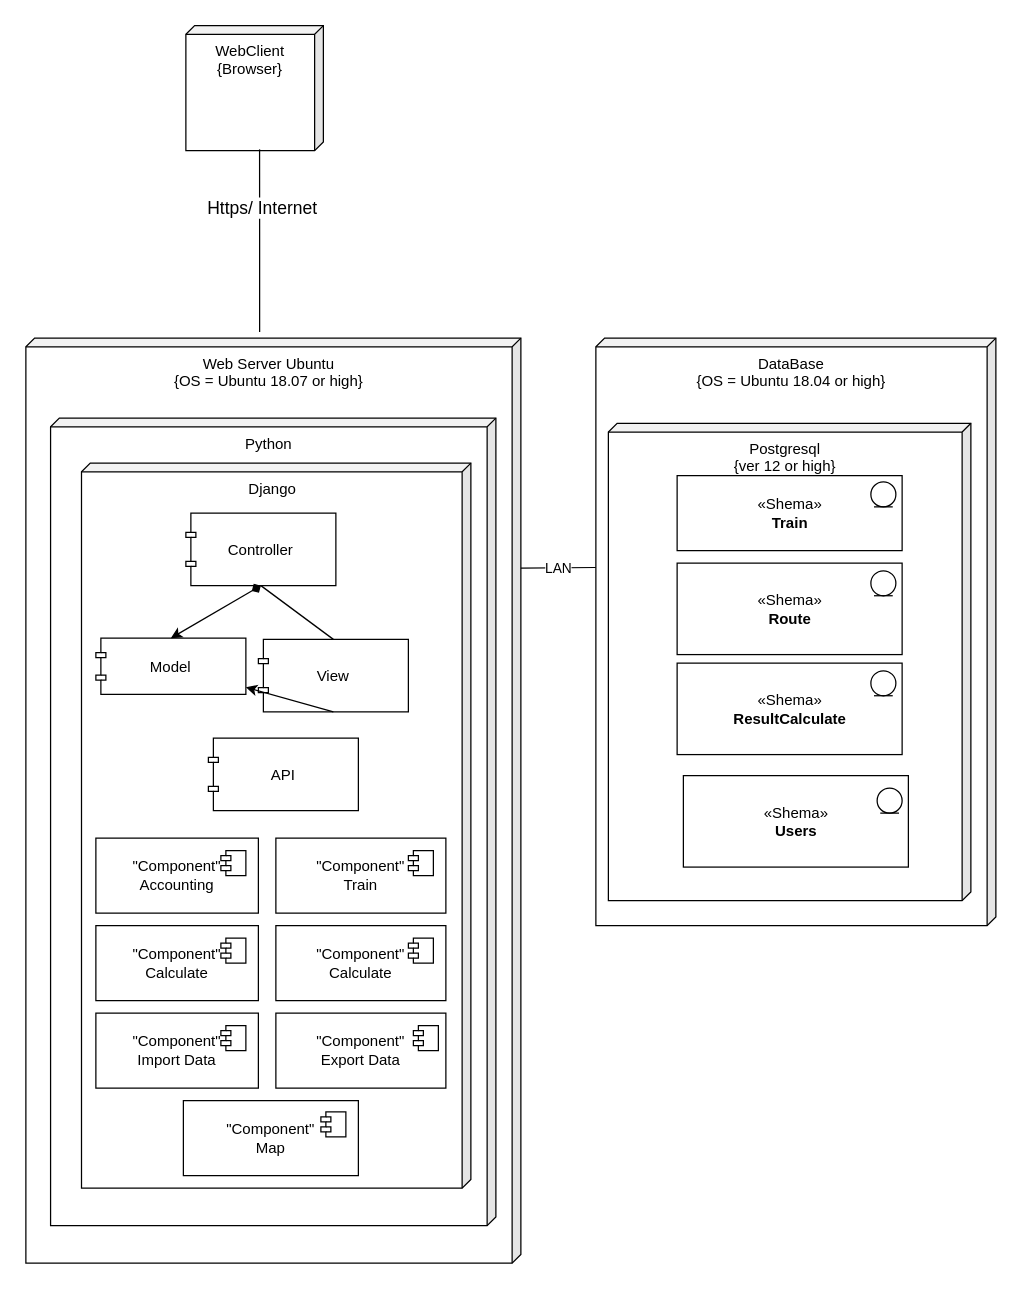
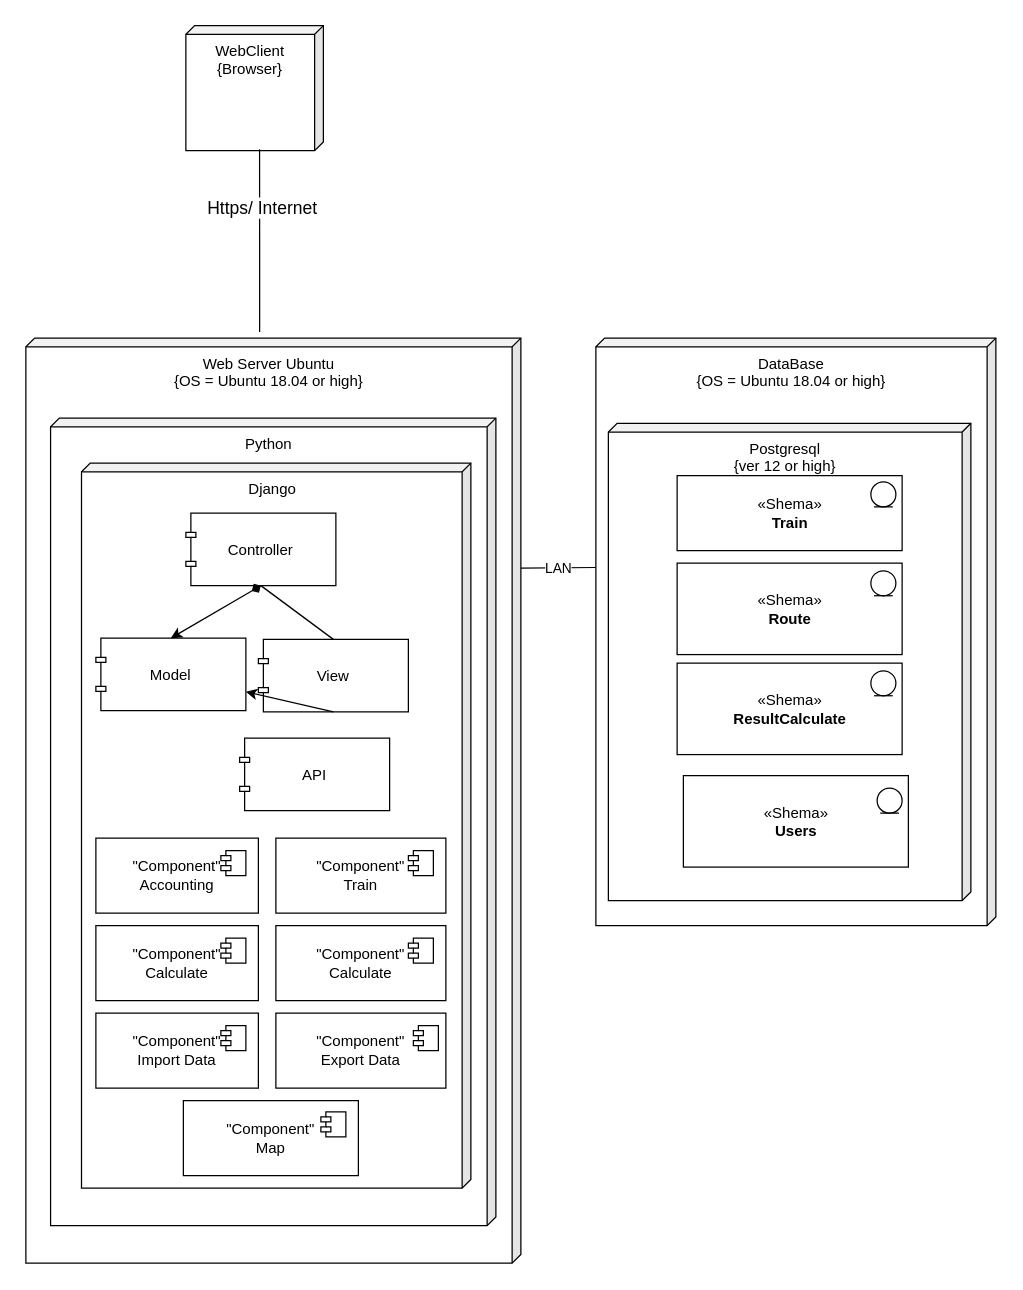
  <mxCell id="0" />
  <mxCell id="1" parent="0" />
  <mxCell id="2" value="WebClient&lt;br&gt;{Browser}" style="shape=cube;whiteSpace=wrap;html=1;boundedLbl=1;backgroundOutline=1;darkOpacity=0.05;darkOpacity2=0.1;size=7;flipV=0;flipH=1;verticalAlign=top;gradientColor=none;gradientDirection=east;" parent="1" vertex="1"><mxGeometry x="148" y="20" width="110" height="100" as="geometry" /></mxCell>
- <mxCell id="3" value="Web Server Ubuntu&lt;br&gt;{OS = Ubuntu 18.07 or high}" style="shape=cube;whiteSpace=wrap;html=1;boundedLbl=1;backgroundOutline=1;darkOpacity=0.05;darkOpacity2=0.1;size=7;flipV=0;flipH=1;verticalAlign=top;gradientColor=none;gradientDirection=east;" parent="1" vertex="1"><mxGeometry x="20" y="270" width="396" height="740" as="geometry" /></mxCell>
+ <mxCell id="3" value="Web Server Ubuntu&lt;br&gt;{OS = Ubuntu 18.04 or high}" style="shape=cube;whiteSpace=wrap;html=1;boundedLbl=1;backgroundOutline=1;darkOpacity=0.05;darkOpacity2=0.1;size=7;flipV=0;flipH=1;verticalAlign=top;gradientColor=none;gradientDirection=east;" parent="1" vertex="1"><mxGeometry x="20" y="270" width="396" height="740" as="geometry" /></mxCell>
  <mxCell id="4" value="LAN" style="endArrow=none;html=1;entryX=0;entryY=0;entryDx=320;entryDy=183.5;entryPerimeter=0;" parent="1" target="7" edge="1"><mxGeometry width="50" height="50" relative="1" as="geometry"><mxPoint x="416" y="454" as="sourcePoint" /><mxPoint x="386" y="310" as="targetPoint" /></mxGeometry></mxCell>
  <mxCell id="5" value="" style="group" parent="1" vertex="1" connectable="0"><mxGeometry x="476" y="270" width="320" height="540" as="geometry" /></mxCell>
  <mxCell id="6" value="" style="group" parent="5" vertex="1" connectable="0"><mxGeometry width="320" height="540" as="geometry" /></mxCell>
  <mxCell id="7" value="DataBase&lt;br&gt;{OS = Ubuntu 18.04 or high}" style="shape=cube;whiteSpace=wrap;html=1;boundedLbl=1;backgroundOutline=1;darkOpacity=0.05;darkOpacity2=0.1;size=7;flipV=0;flipH=1;verticalAlign=top;gradientColor=none;gradientDirection=east;" parent="6" vertex="1"><mxGeometry width="320" height="470" as="geometry" /></mxCell>
  <mxCell id="8" value="Postgresql&lt;br&gt;{ver 12 or high}" style="shape=cube;whiteSpace=wrap;html=1;boundedLbl=1;backgroundOutline=1;darkOpacity=0.05;darkOpacity2=0.1;size=7;flipV=0;flipH=1;verticalAlign=top;gradientColor=none;gradientDirection=east;" parent="6" vertex="1"><mxGeometry x="10" y="68.15" width="290" height="381.85" as="geometry" /></mxCell>
  <mxCell id="9" value="" style="group" parent="6" vertex="1" connectable="0"><mxGeometry x="65" y="430.004" width="180" height="73.171" as="geometry" /></mxCell>
  <mxCell id="10" value="«Shema»&lt;br&gt;&lt;b&gt;Users&lt;/b&gt;" style="html=1;dropTarget=0;" parent="6" vertex="1"><mxGeometry x="70" y="350.004" width="180" height="73.171" as="geometry" /></mxCell>
  <mxCell id="11" value="" style="ellipse;shape=umlEntity;whiteSpace=wrap;html=1;" parent="6" vertex="1"><mxGeometry x="225" y="360.001" width="20" height="20" as="geometry" /></mxCell>
  <mxCell id="12" value="" style="group" parent="5" vertex="1" connectable="0"><mxGeometry x="65" y="110" width="180" height="60" as="geometry" /></mxCell>
  <mxCell id="13" value="«Shema»&lt;br&gt;&lt;b&gt;Train&lt;/b&gt;" style="html=1;dropTarget=0;" parent="12" vertex="1"><mxGeometry width="180" height="60" as="geometry" /></mxCell>
  <mxCell id="14" value="" style="ellipse;shape=umlEntity;whiteSpace=wrap;html=1;" parent="12" vertex="1"><mxGeometry x="155" y="5" width="20" height="20" as="geometry" /></mxCell>
  <mxCell id="15" value="" style="group" parent="5" vertex="1" connectable="0"><mxGeometry x="65" y="180.005" width="180" height="73.171" as="geometry" /></mxCell>
  <mxCell id="16" value="«Shema»&lt;br&gt;&lt;b&gt;Route&lt;/b&gt;" style="html=1;dropTarget=0;" parent="15" vertex="1"><mxGeometry width="180" height="73.171" as="geometry" /></mxCell>
  <mxCell id="17" value="" style="ellipse;shape=umlEntity;whiteSpace=wrap;html=1;" parent="15" vertex="1"><mxGeometry x="155" y="6.098" width="20" height="20" as="geometry" /></mxCell>
  <mxCell id="18" value="" style="group" parent="5" vertex="1" connectable="0"><mxGeometry x="65" y="259.998" width="180" height="73.171" as="geometry" /></mxCell>
  <mxCell id="19" value="«Shema»&lt;br&gt;&lt;b&gt;ResultCalculate&lt;/b&gt;" style="html=1;dropTarget=0;" parent="18" vertex="1"><mxGeometry width="180" height="73.171" as="geometry" /></mxCell>
  <mxCell id="20" value="" style="ellipse;shape=umlEntity;whiteSpace=wrap;html=1;" parent="18" vertex="1"><mxGeometry x="155" y="6.098" width="20" height="20" as="geometry" /></mxCell>
  <mxCell id="21" value="" style="group" parent="5" vertex="1" connectable="0"><mxGeometry x="65" y="345.364" width="180" height="73.171" as="geometry" /></mxCell>
  <mxCell id="22" value="" style="endArrow=none;html=1;entryX=0.464;entryY=0.99;entryDx=0;entryDy=0;entryPerimeter=0;" parent="1" target="2" edge="1"><mxGeometry width="50" height="50" relative="1" as="geometry"><mxPoint x="207" y="265" as="sourcePoint" /><mxPoint x="456" y="200" as="targetPoint" /><Array as="points"><mxPoint x="207" y="180" /></Array></mxGeometry></mxCell>
  <mxCell id="23" value="&lt;span style=&quot;font-size: 14px&quot;&gt;Https/ Internet&lt;/span&gt;" style="edgeLabel;html=1;align=center;verticalAlign=middle;resizable=0;points=[];" parent="22" vertex="1" connectable="0"><mxGeometry x="0.357" y="-2" relative="1" as="geometry"><mxPoint as="offset" /></mxGeometry></mxCell>
  <mxCell id="24" value="Python" style="shape=cube;whiteSpace=wrap;html=1;boundedLbl=1;backgroundOutline=1;darkOpacity=0.05;darkOpacity2=0.1;size=7;flipV=0;flipH=1;verticalAlign=top;gradientColor=none;gradientDirection=east;" parent="1" vertex="1"><mxGeometry x="39.75" y="334" width="356.25" height="646" as="geometry" /></mxCell>
  <mxCell id="25" value="Django" style="shape=cube;whiteSpace=wrap;html=1;boundedLbl=1;backgroundOutline=1;darkOpacity=0.05;darkOpacity2=0.1;size=7;flipV=0;flipH=1;verticalAlign=top;gradientColor=none;gradientDirection=east;" parent="1" vertex="1"><mxGeometry x="64.5" y="370" width="311.5" height="580" as="geometry" /></mxCell>
- <mxCell id="26" value="Model" style="shape=component;jettyWidth=8;jettyHeight=4;" parent="1" vertex="1"><mxGeometry x="76" y="510" width="120" height="45" as="geometry" /></mxCell>
+ <mxCell id="26" value="Model" style="shape=component;jettyWidth=8;jettyHeight=4;" parent="1" vertex="1"><mxGeometry x="76" y="510" width="120" height="58" as="geometry" /></mxCell>
  <mxCell id="27" value="View" style="shape=component;jettyWidth=8;jettyHeight=4;" parent="1" vertex="1"><mxGeometry x="206" y="511" width="120" height="58" as="geometry" /></mxCell>
  <mxCell id="28" value="Controller" style="shape=component;jettyWidth=8;jettyHeight=4;" parent="1" vertex="1"><mxGeometry x="148" y="410" width="120" height="58" as="geometry" /></mxCell>
- <mxCell id="29" value="API" style="shape=component;jettyWidth=8;jettyHeight=4;" parent="1" vertex="1"><mxGeometry x="166" y="590" width="120" height="58" as="geometry" /></mxCell>
+ <mxCell id="29" value="API" style="shape=component;jettyWidth=8;jettyHeight=4;" parent="1" vertex="1"><mxGeometry x="191" y="590" width="120" height="58" as="geometry" /></mxCell>
  <mxCell id="30" value="" style="endArrow=diamond;startArrow=classic;html=1;entryX=0.5;entryY=1;entryDx=0;entryDy=0;exitX=0.5;exitY=0;exitDx=0;exitDy=0;" parent="1" target="28" edge="1" source="26"><mxGeometry width="50" height="50" relative="1" as="geometry"><mxPoint x="146" y="690" as="sourcePoint" /><mxPoint x="156" y="710" as="targetPoint" /></mxGeometry></mxCell>
  <mxCell id="31" value="" style="endArrow=none;html=1;entryX=0.5;entryY=0;entryDx=0;entryDy=0;exitX=0.5;exitY=1;exitDx=0;exitDy=0;" parent="1" source="28" target="27" edge="1"><mxGeometry width="50" height="50" relative="1" as="geometry"><mxPoint x="106" y="760" as="sourcePoint" /><mxPoint x="156" y="710" as="targetPoint" /></mxGeometry></mxCell>
  <mxCell id="32" value="" style="endArrow=classic;html=1;exitX=0.5;exitY=1;exitDx=0;exitDy=0;" parent="1" source="27" target="26" edge="1"><mxGeometry width="50" height="50" relative="1" as="geometry"><mxPoint x="106" y="760" as="sourcePoint" /><mxPoint x="156" y="710" as="targetPoint" /></mxGeometry></mxCell>
  <mxCell id="33" value="&quot;Component&quot;&lt;br&gt;Accounting" style="rounded=0;whiteSpace=wrap;html=1;" vertex="1" parent="1"><mxGeometry x="76" y="670" width="130" height="60" as="geometry" /></mxCell>
  <mxCell id="34" value="&lt;span&gt;&quot;Component&quot;&lt;/span&gt;&lt;br&gt;Train" style="rounded=0;whiteSpace=wrap;html=1;" vertex="1" parent="1"><mxGeometry x="220" y="670" width="136" height="60" as="geometry" /></mxCell>
  <mxCell id="35" value="&quot;Component&quot;&lt;br&gt;Calculate" style="rounded=0;whiteSpace=wrap;html=1;" vertex="1" parent="1"><mxGeometry x="76" y="740" width="130" height="60" as="geometry" /></mxCell>
  <mxCell id="36" value="&quot;Component&quot;&lt;br&gt;Calculate" style="rounded=0;whiteSpace=wrap;html=1;" vertex="1" parent="1"><mxGeometry x="220" y="740" width="136" height="60" as="geometry" /></mxCell>
  <mxCell id="37" value="&quot;Component&quot;&lt;br&gt;Import Data" style="rounded=0;whiteSpace=wrap;html=1;" vertex="1" parent="1"><mxGeometry x="76" y="810" width="130" height="60" as="geometry" /></mxCell>
  <mxCell id="38" value="&quot;Component&quot;&lt;br&gt;Export Data" style="rounded=0;whiteSpace=wrap;html=1;" vertex="1" parent="1"><mxGeometry x="220" y="810" width="136" height="60" as="geometry" /></mxCell>
  <mxCell id="39" value="&quot;Component&quot;&lt;br&gt;Map" style="rounded=0;whiteSpace=wrap;html=1;" vertex="1" parent="1"><mxGeometry x="146" y="880" width="140" height="60" as="geometry" /></mxCell>
  <mxCell id="40" value="" style="shape=component;jettyWidth=8;jettyHeight=4;" vertex="1" parent="1"><mxGeometry x="256" y="889" width="20" height="20" as="geometry" /></mxCell>
  <mxCell id="41" value="" style="shape=component;jettyWidth=8;jettyHeight=4;" vertex="1" parent="1"><mxGeometry x="176" y="680" width="20" height="20" as="geometry" /></mxCell>
  <mxCell id="42" value="" style="shape=component;jettyWidth=8;jettyHeight=4;" vertex="1" parent="1"><mxGeometry x="326" y="680" width="20" height="20" as="geometry" /></mxCell>
  <mxCell id="43" value="" style="shape=component;jettyWidth=8;jettyHeight=4;" vertex="1" parent="1"><mxGeometry x="176" y="750" width="20" height="20" as="geometry" /></mxCell>
  <mxCell id="44" value="" style="shape=component;jettyWidth=8;jettyHeight=4;" vertex="1" parent="1"><mxGeometry x="326" y="750" width="20" height="20" as="geometry" /></mxCell>
  <mxCell id="45" value="" style="shape=component;jettyWidth=8;jettyHeight=4;" vertex="1" parent="1"><mxGeometry x="176" y="820" width="20" height="20" as="geometry" /></mxCell>
  <mxCell id="46" value="" style="shape=component;jettyWidth=8;jettyHeight=4;" vertex="1" parent="1"><mxGeometry x="330" y="820" width="20" height="20" as="geometry" /></mxCell>
